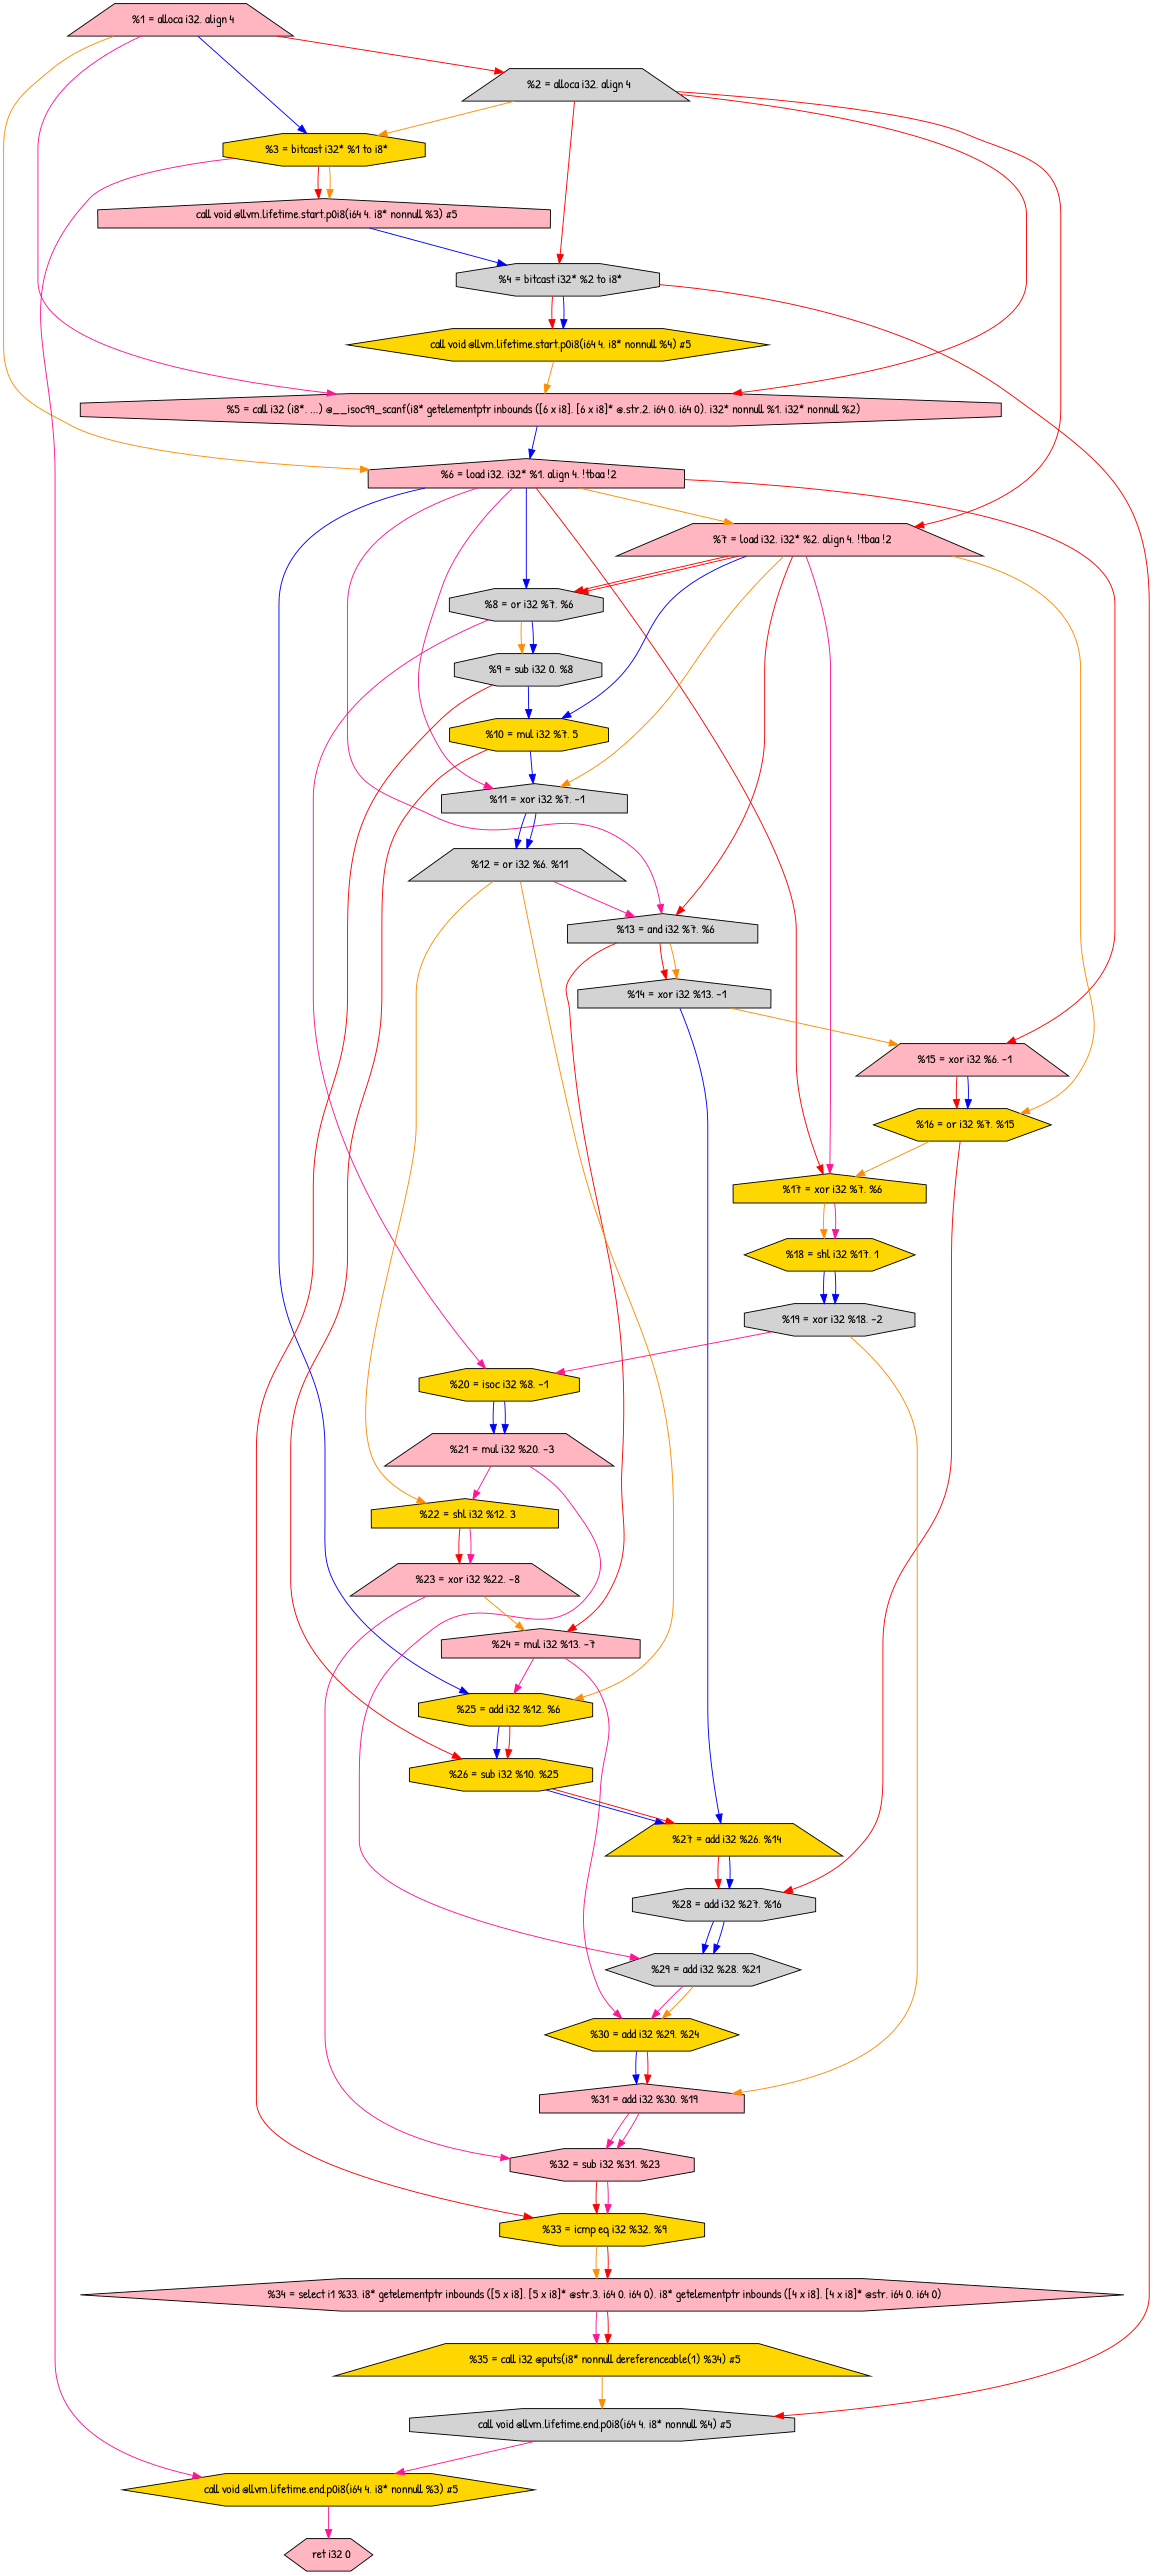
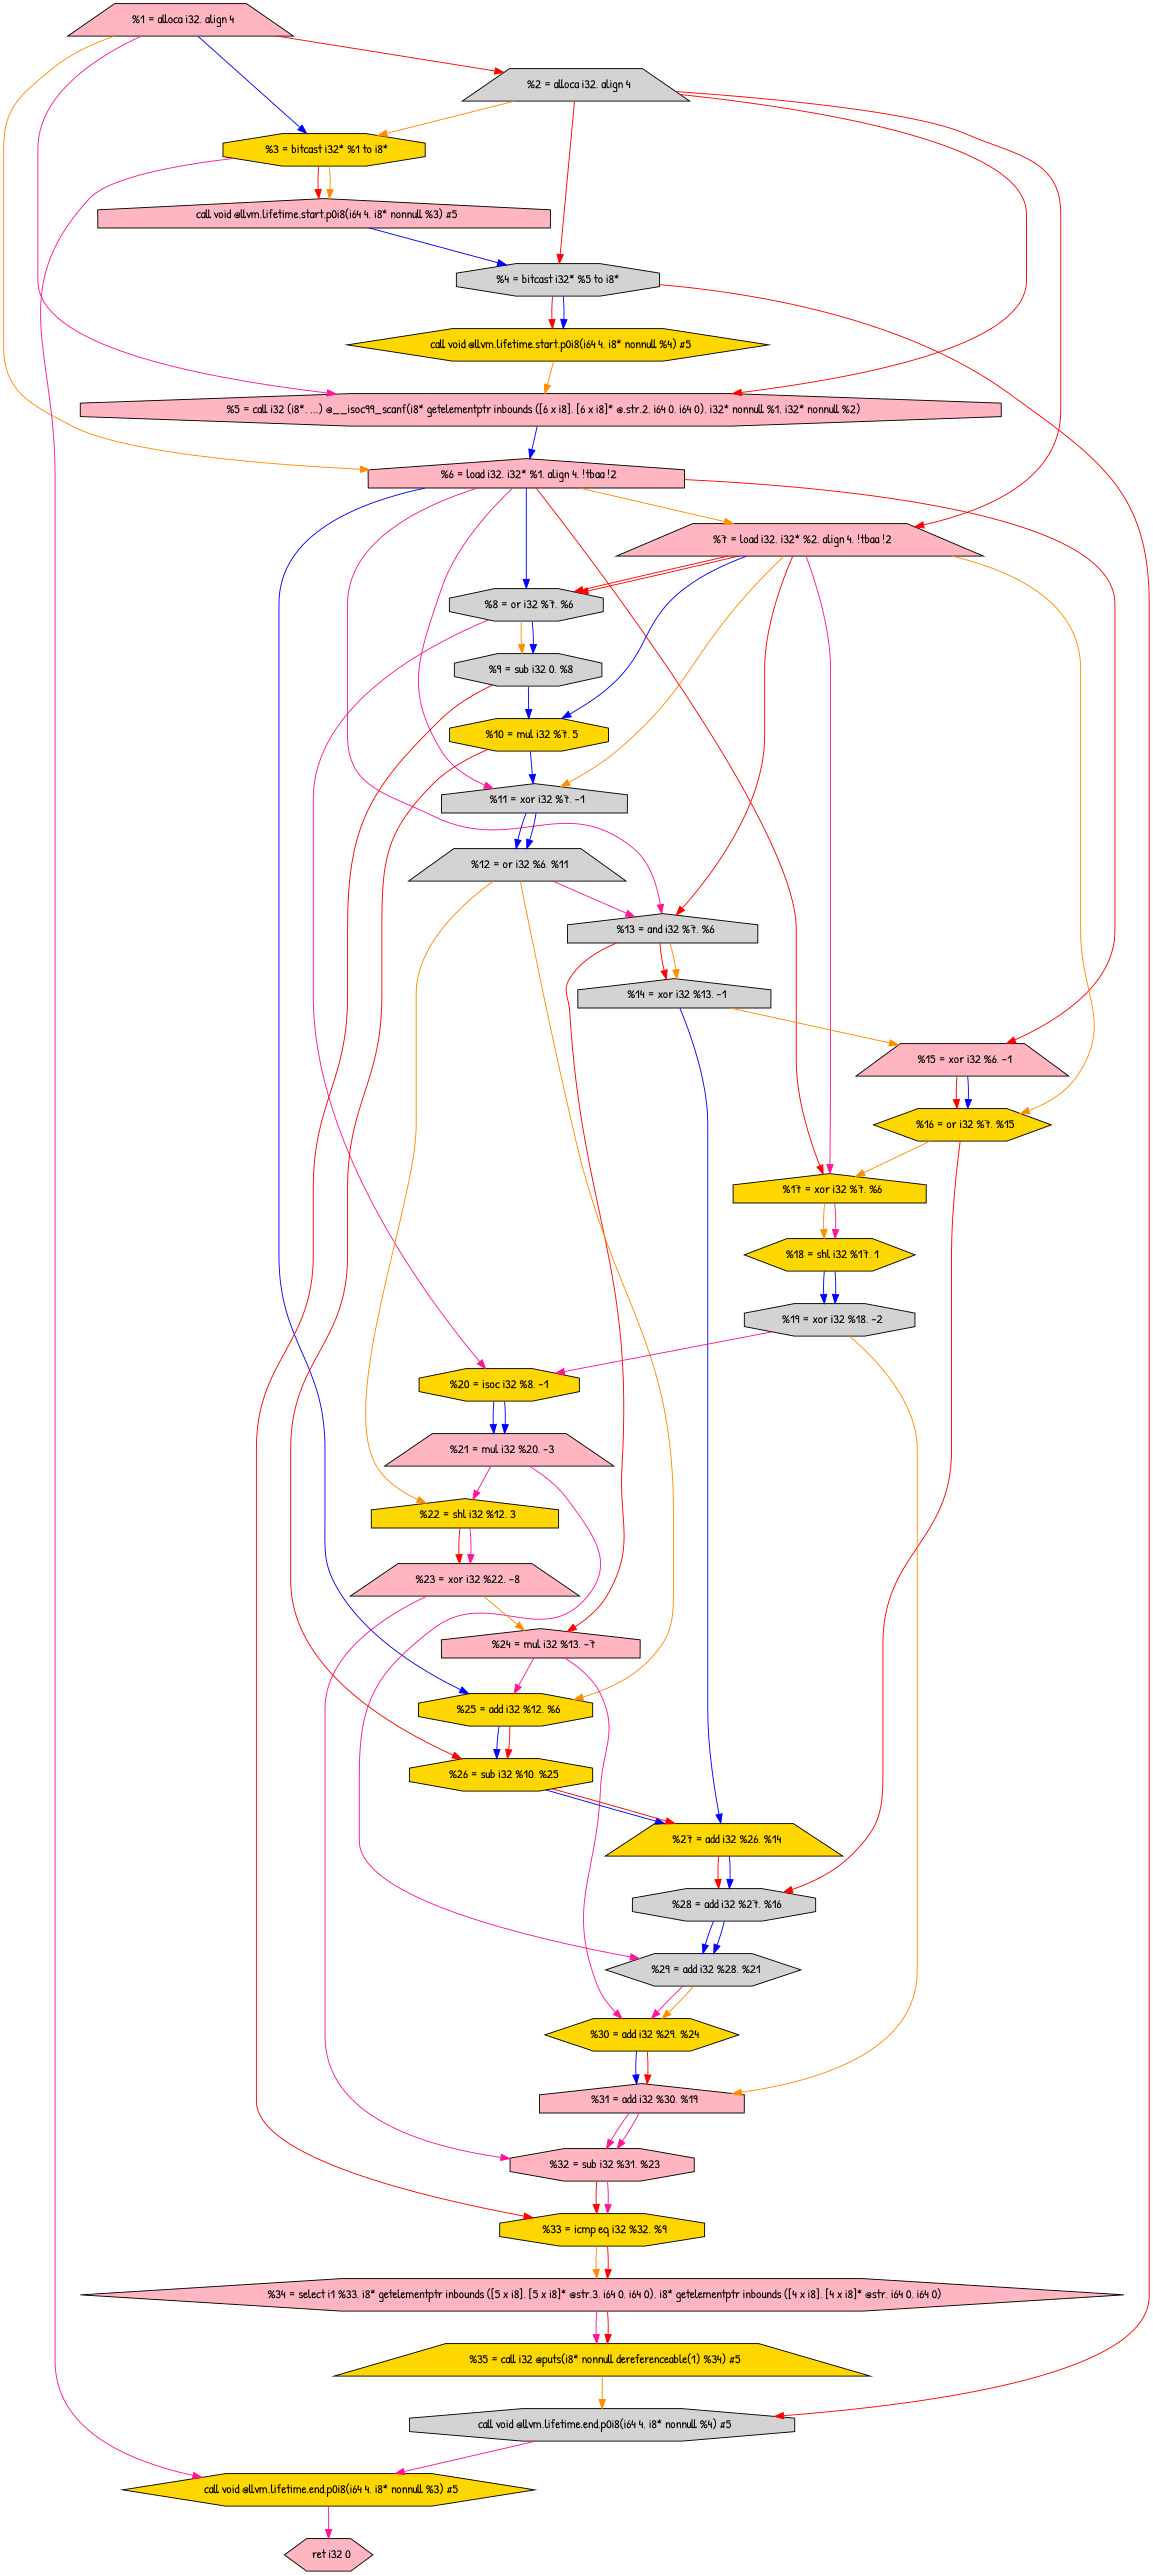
  digraph {
    fontname="Patrick Hand"
    node [fillcolor=gold fontname="Patrick Hand" shape=octagon style=filled]
    edge [color=red fontname="Patrick Hand"]
    n1 [fillcolor=lightpink label="  %1 = alloca i32, align 4" shape=trapezium]
    n2 [fillcolor=lightgrey label="  %2 = alloca i32, align 4" shape=trapezium]
    n3 [label="  %3 = bitcast i32* %1 to i8*"]
    n4 [fillcolor=lightpink label="  %5 = call i32 (i8*, ...) @__isoc99_scanf(i8* getelementptr inbounds ([6 x i8], [6 x i8]* @.str.2, i64 0, i64 0), i32* nonnull %1, i32* nonnull %2)"]
    n5 [fillcolor=lightpink label="  %6 = load i32, i32* %1, align 4, !tbaa !2" shape=house]
-   n6 [fillcolor=lightgrey label="  %4 = bitcast i32* %2 to i8*"]
+   n6 [fillcolor=lightgrey label="%4 = bitcast i32* %5 to i8*"]
    n7 [fillcolor=lightpink label="  %7 = load i32, i32* %2, align 4, !tbaa !2" shape=trapezium]
    n8 [fillcolor=lightpink label="  call void @llvm.lifetime.start.p0i8(i64 4, i8* nonnull %3) #5" shape=house]
    n9 [label="  call void @llvm.lifetime.end.p0i8(i64 4, i8* nonnull %3) #5" shape=hexagon]
    n10 [fillcolor=lightgrey label="  %8 = or i32 %7, %6"]
    n11 [fillcolor=lightgrey label="  %13 = and i32 %7, %6" shape=house]
    n12 [fillcolor=lightpink label="  %15 = xor i32 %6, -1" shape=trapezium]
    n13 [label="  %17 = xor i32 %7, %6" shape=house]
    n14 [label="  %25 = add i32 %12, %6"]
    n15 [fillcolor=lightgrey label="  %11 = xor i32 %7, -1" shape=house]
    n16 [label="  call void @llvm.lifetime.start.p0i8(i64 4, i8* nonnull %4) #5" shape=hexagon]
    n17 [fillcolor=lightgrey label="  call void @llvm.lifetime.end.p0i8(i64 4, i8* nonnull %4) #5"]
    n18 [label="  %10 = mul i32 %7, 5"]
    n19 [label="  %16 = or i32 %7, %15" shape=hexagon]
    n20 [fillcolor=lightpink label="  ret i32 0" shape=hexagon]
    n21 [fillcolor=lightgrey label="  %9 = sub i32 0, %8"]
    n22 [label="%20 = isoc i32 %8, -1"]
    n23 [fillcolor=lightgrey label="  %12 = or i32 %6, %11" shape=trapezium]
    n24 [label="  %22 = shl i32 %12, 3" shape=house]
    n25 [fillcolor=lightgrey label="  %14 = xor i32 %13, -1" shape=house]
    n26 [fillcolor=lightpink label="  %24 = mul i32 %13, -7" shape=house]
    n27 [label="  %18 = shl i32 %17, 1" shape=hexagon]
    n28 [label="  %26 = sub i32 %10, %25"]
    n29 [fillcolor=lightgrey label="  %28 = add i32 %27, %16"]
    n30 [label="  %33 = icmp eq i32 %32, %9"]
    n31 [fillcolor=lightpink label="  %21 = mul i32 %20, -3" shape=trapezium]
    n32 [fillcolor=lightpink label="  %34 = select i1 %33, i8* getelementptr inbounds ([5 x i8], [5 x i8]* @str.3, i64 0, i64 0), i8* getelementptr inbounds ([4 x i8], [4 x i8]* @str, i64 0, i64 0)" shape=hexagon]
    n33 [label="  %27 = add i32 %26, %14" shape=trapezium]
    n34 [fillcolor=lightpink label="  %23 = xor i32 %22, -8" shape=trapezium]
    n35 [label="  %30 = add i32 %29, %24" shape=hexagon]
    n36 [fillcolor=lightgrey label="  %29 = add i32 %28, %21" shape=hexagon]
    n37 [fillcolor=lightgrey label="  %19 = xor i32 %18, -2"]
    n38 [fillcolor=lightpink label="  %31 = add i32 %30, %19" shape=house]
    n39 [fillcolor=lightpink label="  %32 = sub i32 %31, %23"]
    n40 [label="  %35 = call i32 @puts(i8* nonnull dereferenceable(1) %34) #5" shape=trapezium]
    n1 -> n2
    n1 -> n3 [color=blue]
    n1 -> n4 [color=deeppink]
    n1 -> n5 [color=darkorange]
    n2 -> n3 [color=darkorange]
    n2 -> n4
    n2 -> n6
    n2 -> n7
    n3 -> n8
    n3 -> n8 [color=darkorange]
    n3 -> n9 [color=deeppink]
    n4 -> n5 [color=blue]
    n5 -> n7 [color=darkorange]
    n5 -> n10 [color=blue]
    n5 -> n11 [color=deeppink]
    n5 -> n12
    n5 -> n13
    n5 -> n14 [color=blue]
    n5 -> n15 [color=deeppink]
    n6 -> n16
    n6 -> n16 [color=blue]
    n6 -> n17
    n7 -> n10
    n7 -> n10
    n7 -> n11
    n7 -> n13 [color=deeppink]
    n7 -> n15 [color=darkorange]
    n7 -> n18 [color=blue]
    n7 -> n19 [color=darkorange]
    n8 -> n6 [color=blue]
    n9 -> n20 [color=deeppink]
    n10 -> n21 [color=darkorange]
    n10 -> n21 [color=blue]
    n10 -> n22 [color=deeppink]
    n11 -> n25
    n11 -> n25 [color=darkorange]
    n11 -> n26
    n12 -> n19
    n12 -> n19 [color=blue]
    n13 -> n27 [color=darkorange]
    n13 -> n27 [color=deeppink]
    n14 -> n28 [color=blue]
    n14 -> n28
    n15 -> n23 [color=blue]
    n15 -> n23 [color=blue]
    n16 -> n4 [color=darkorange]
    n17 -> n9 [color=deeppink]
    n18 -> n15 [color=blue]
    n18 -> n28
    n19 -> n13 [color=darkorange]
    n19 -> n29
    n21 -> n18 [color=blue]
    n21 -> n30
    n22 -> n31 [color=blue]
    n22 -> n31 [color=blue]
    n23 -> n11 [color=deeppink]
    n23 -> n14 [color=darkorange]
    n23 -> n24 [color=darkorange]
    n24 -> n34
    n24 -> n34 [color=deeppink]
    n25 -> n12 [color=darkorange]
    n25 -> n33 [color=blue]
    n26 -> n14 [color=deeppink]
    n26 -> n35 [color=deeppink]
    n27 -> n37 [color=blue]
    n27 -> n37 [color=blue]
    n28 -> n33 [color=blue]
    n28 -> n33
    n29 -> n36 [color=blue]
    n29 -> n36 [color=blue]
    n30 -> n32 [color=darkorange]
    n30 -> n32
    n31 -> n24 [color=deeppink]
    n31 -> n36 [color=deeppink]
    n32 -> n40 [color=deeppink]
    n32 -> n40
    n33 -> n29
    n33 -> n29 [color=blue]
    n34 -> n26 [color=darkorange]
    n34 -> n39 [color=deeppink]
    n35 -> n38 [color=blue]
    n35 -> n38
    n36 -> n35 [color=deeppink]
    n36 -> n35 [color=darkorange]
    n37 -> n22 [color=deeppink]
    n37 -> n38 [color=darkorange]
    n38 -> n39 [color=deeppink]
    n38 -> n39 [color=deeppink]
    n39 -> n30
    n39 -> n30 [color=deeppink]
    n40 -> n17 [color=darkorange]
  }
